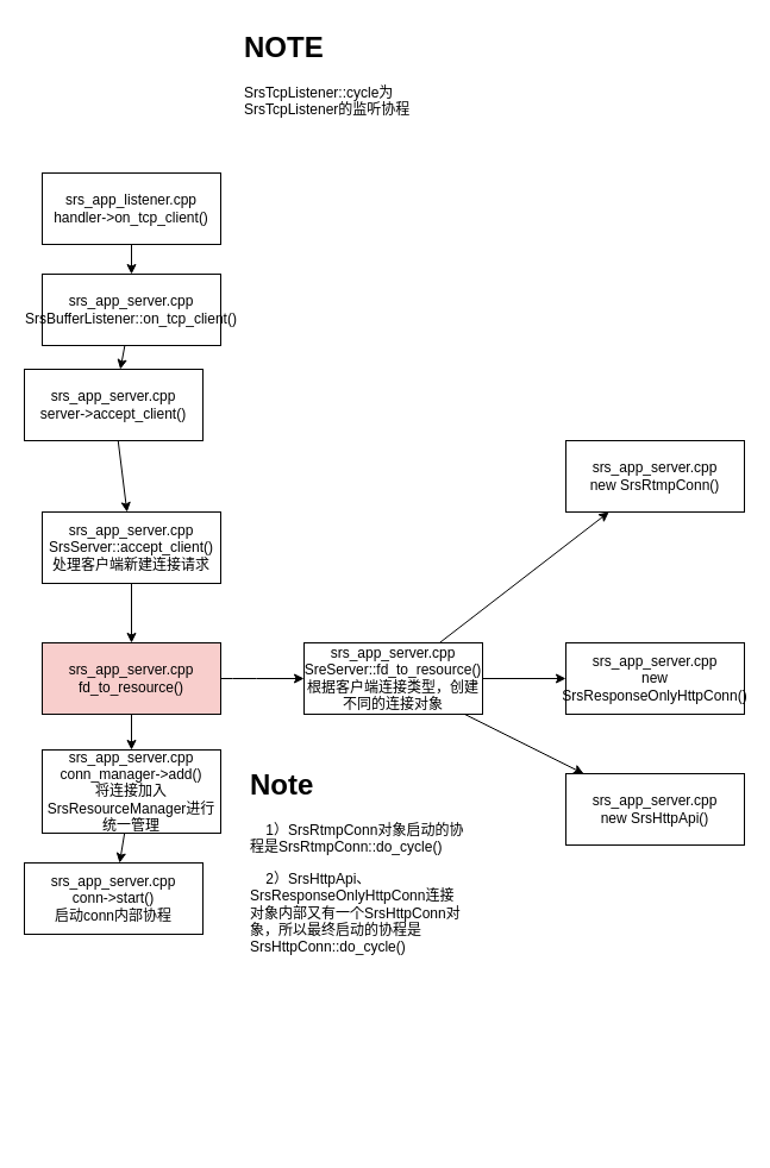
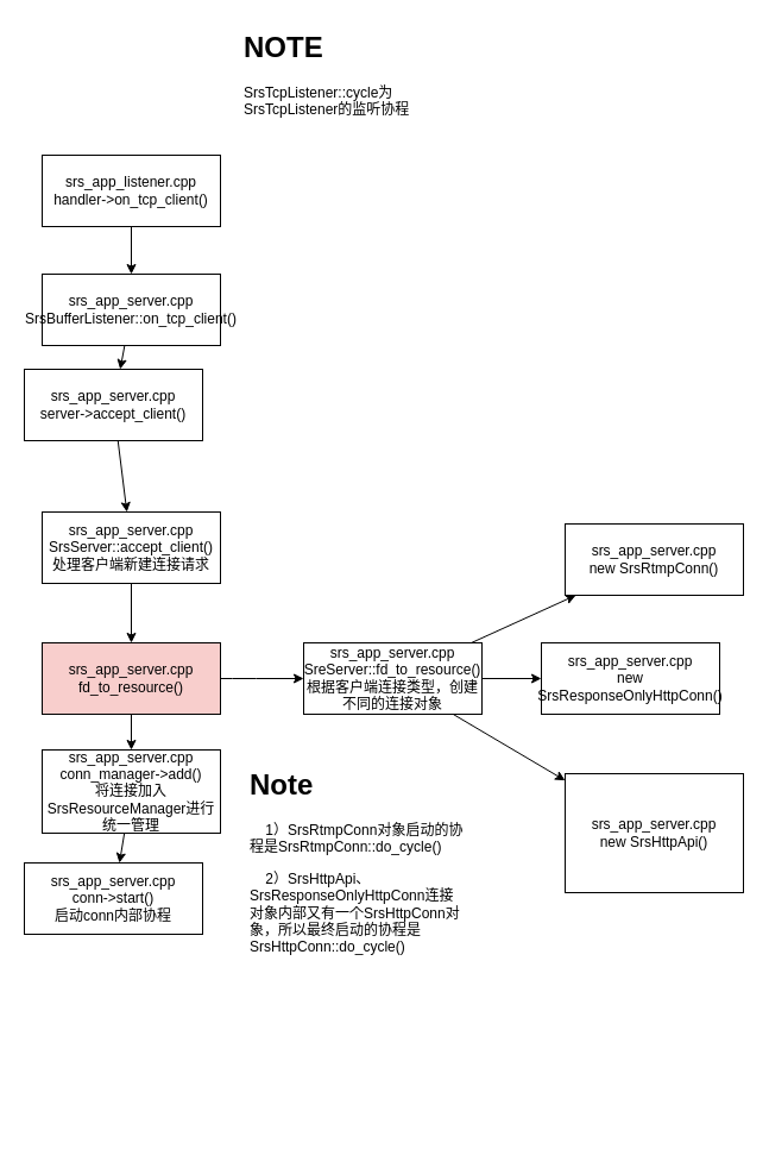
  <mxCell id="0" />
  <mxCell id="1" parent="0" />
  <mxCell id="2" value="&lt;h1&gt;NOTE&lt;/h1&gt;&lt;p&gt;SrsTcpListener::cycle为SrsTcpListener的监听协程&lt;/p&gt;" style="text;html=1;strokeColor=none;fillColor=none;spacing=5;spacingTop=-20;whiteSpace=wrap;overflow=hidden;rounded=0;" parent="1" vertex="1"><mxGeometry x="200" y="20" width="150" height="120" as="geometry" /></mxCell>
  <mxCell id="3" value="" style="edgeStyle=none;html=1;" parent="1" source="4" target="6" edge="1"><mxGeometry relative="1" as="geometry" /></mxCell>
- <mxCell id="4" value="srs_app_listener.cpp&lt;br&gt;handler-&amp;gt;on_tcp_client()" style="rounded=0;whiteSpace=wrap;html=1;" parent="1" vertex="1"><mxGeometry x="35" y="145" width="150" height="60" as="geometry" /></mxCell>
+ <mxCell id="4" value="srs_app_listener.cpp&lt;br&gt;handler-&amp;gt;on_tcp_client()" style="rounded=0;whiteSpace=wrap;html=1;" parent="1" vertex="1"><mxGeometry x="35" y="130" width="150" height="60" as="geometry" /></mxCell>
  <mxCell id="5" value="" style="edgeStyle=none;html=1;" parent="1" source="6" target="8" edge="1"><mxGeometry relative="1" as="geometry" /></mxCell>
  <mxCell id="6" value="srs_app_server.cpp&lt;br&gt;SrsBufferListener::on_tcp_client()" style="rounded=0;whiteSpace=wrap;html=1;" parent="1" vertex="1"><mxGeometry x="35" y="230" width="150" height="60" as="geometry" /></mxCell>
  <mxCell id="7" value="" style="edgeStyle=none;html=1;" parent="1" source="8" target="10" edge="1"><mxGeometry relative="1" as="geometry" /></mxCell>
  <mxCell id="8" value="srs_app_server.cpp&lt;br&gt;server-&amp;gt;accept_client()" style="rounded=0;whiteSpace=wrap;html=1;" parent="1" vertex="1"><mxGeometry x="20" y="310" width="150" height="60" as="geometry" /></mxCell>
  <mxCell id="9" value="" style="edgeStyle=none;html=1;" parent="1" source="10" target="13" edge="1"><mxGeometry relative="1" as="geometry" /></mxCell>
  <mxCell id="10" value="srs_app_server.cpp&lt;br&gt;SrsServer::accept_client()&lt;br&gt;处理客户端新建连接请求" style="rounded=0;whiteSpace=wrap;html=1;" parent="1" vertex="1"><mxGeometry x="35" y="430" width="150" height="60" as="geometry" /></mxCell>
  <mxCell id="11" value="" style="edgeStyle=none;html=1;" parent="1" source="13" target="15" edge="1"><mxGeometry relative="1" as="geometry" /></mxCell>
  <mxCell id="12" value="" style="edgeStyle=none;html=1;" parent="1" source="13" target="20" edge="1"><mxGeometry relative="1" as="geometry"><Array as="points"><mxPoint x="205" y="570" /></Array></mxGeometry></mxCell>
  <mxCell id="13" value="srs_app_server.cpp&lt;br&gt;fd_to_resource()" style="rounded=0;whiteSpace=wrap;html=1;fillColor=#f8cecc;" parent="1" vertex="1"><mxGeometry x="35" y="540" width="150" height="60" as="geometry" /></mxCell>
  <mxCell id="14" value="" style="edgeStyle=none;html=1;" parent="1" source="15" target="16" edge="1"><mxGeometry relative="1" as="geometry" /></mxCell>
  <mxCell id="15" value="srs_app_server.cpp&lt;br&gt;conn_manager-&amp;gt;add()&lt;br&gt;将连接加入SrsResourceManager进行统一管理" style="rounded=0;whiteSpace=wrap;html=1;" parent="1" vertex="1"><mxGeometry x="35" y="630" width="150" height="70" as="geometry" /></mxCell>
  <mxCell id="16" value="srs_app_server.cpp&lt;br&gt;conn-&amp;gt;start()&lt;br&gt;启动conn内部协程" style="rounded=0;whiteSpace=wrap;html=1;" parent="1" vertex="1"><mxGeometry x="20" y="725" width="150" height="60" as="geometry" /></mxCell>
  <mxCell id="17" value="" style="edgeStyle=none;html=1;" parent="1" source="20" target="21" edge="1"><mxGeometry relative="1" as="geometry"><mxPoint x="375" y="1020" as="targetPoint" /></mxGeometry></mxCell>
  <mxCell id="18" value="" style="edgeStyle=none;html=1;" parent="1" source="20" target="22" edge="1"><mxGeometry relative="1" as="geometry" /></mxCell>
  <mxCell id="19" value="" style="edgeStyle=none;html=1;" parent="1" source="20" target="23" edge="1"><mxGeometry relative="1" as="geometry" /></mxCell>
  <mxCell id="20" value="srs_app_server.cpp&lt;br&gt;SreServer::fd_to_resource()&lt;br&gt;根据客户端连接类型，创建不同的连接对象" style="rounded=0;whiteSpace=wrap;html=1;" parent="1" vertex="1"><mxGeometry x="255" y="540" width="150" height="60" as="geometry" /></mxCell>
- <mxCell id="21" value="srs_app_server.cpp&lt;br&gt;new SrsRtmpConn()" style="rounded=0;whiteSpace=wrap;html=1;" parent="1" vertex="1"><mxGeometry x="475" y="370" width="150" height="60" as="geometry" /></mxCell>
- <mxCell id="22" value="srs_app_server.cpp&lt;br&gt;new SrsHttpApi()" style="rounded=0;whiteSpace=wrap;html=1;" parent="1" vertex="1"><mxGeometry x="475" y="650" width="150" height="60" as="geometry" /></mxCell>
- <mxCell id="23" value="srs_app_server.cpp&lt;br&gt;new SrsResponseOnlyHttpConn()" style="rounded=0;whiteSpace=wrap;html=1;" parent="1" vertex="1"><mxGeometry x="475" y="540" width="150" height="60" as="geometry" /></mxCell>
+ <mxCell id="21" value="srs_app_server.cpp&lt;br&gt;new SrsRtmpConn()" style="rounded=0;whiteSpace=wrap;html=1;" parent="1" vertex="1"><mxGeometry x="475" y="440" width="150" height="60" as="geometry" /></mxCell>
+ <mxCell id="22" value="srs_app_server.cpp&lt;br&gt;new SrsHttpApi()" style="rounded=0;whiteSpace=wrap;html=1;" parent="1" vertex="1"><mxGeometry x="475" y="650" width="150" height="100" as="geometry" /></mxCell>
+ <mxCell id="23" value="srs_app_server.cpp&lt;br&gt;new SrsResponseOnlyHttpConn()" style="rounded=0;whiteSpace=wrap;html=1;" parent="1" vertex="1"><mxGeometry x="455" y="540" width="150" height="60" as="geometry" /></mxCell>
  <mxCell id="24" value="&lt;h1&gt;Note&lt;/h1&gt;&lt;p&gt;&amp;nbsp; &lt;font style=&quot;font-size: 12px;&quot;&gt;&amp;nbsp;&amp;nbsp;&lt;/font&gt;&lt;font style=&quot;font-size: 12px;&quot;&gt;1）SrsRtmpConn对象启动的协程是SrsRtmpConn::do_cycle()&lt;/font&gt;&lt;/p&gt;&lt;p&gt;&lt;font style=&quot;font-size: 12px;&quot;&gt;&amp;nbsp; &amp;nbsp; 2）SrsHttpApi、SrsResponseOnlyHttpConn连接对象内部又有一个SrsHttpConn对象，&lt;/font&gt;&lt;span style=&quot;background-color: initial;&quot;&gt;所以最终启动的协程是SrsHttpConn::do_cycle()&lt;/span&gt;&lt;/p&gt;" style="text;html=1;strokeColor=none;fillColor=none;spacing=5;spacingTop=-20;whiteSpace=wrap;overflow=hidden;rounded=0;" vertex="1" parent="1"><mxGeometry x="205" y="640" width="190" height="320" as="geometry" /></mxCell>
